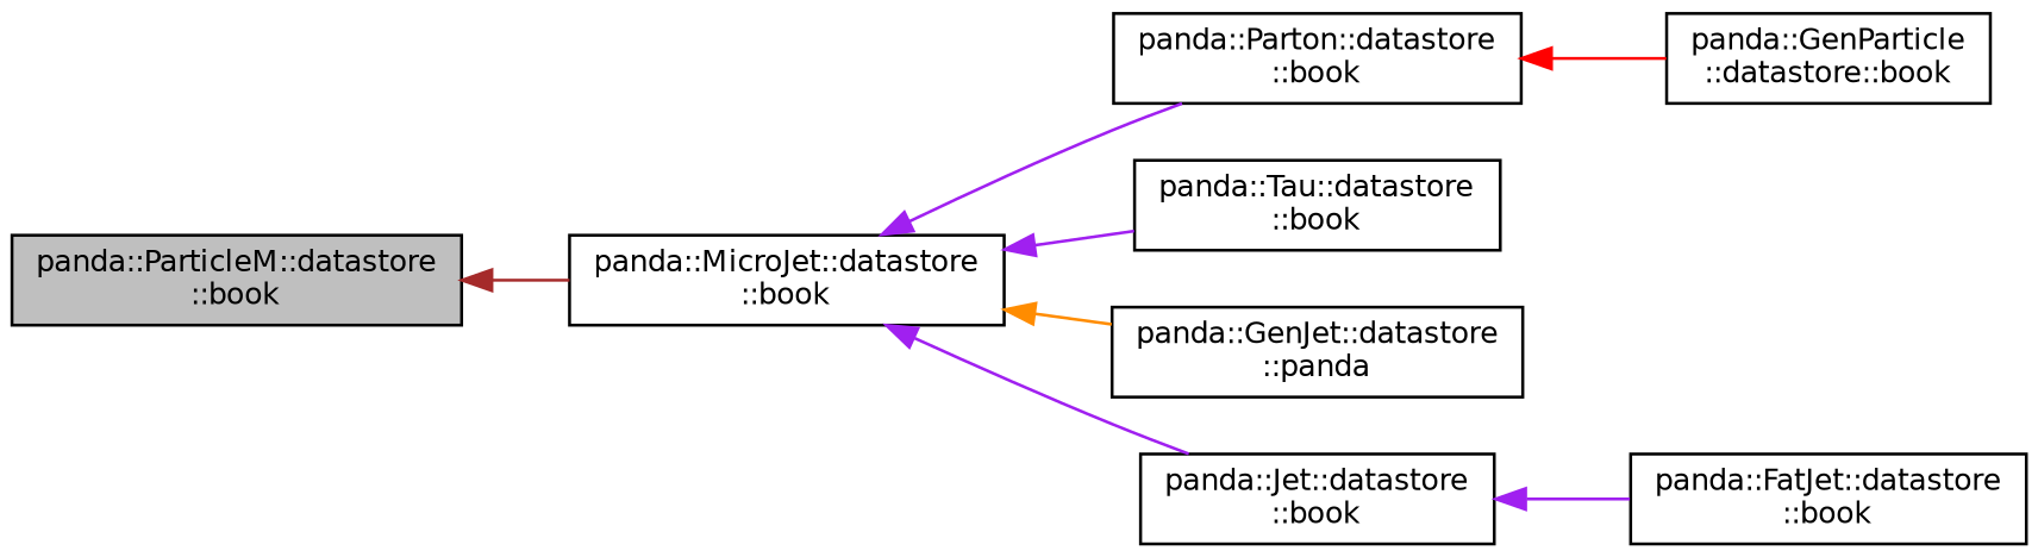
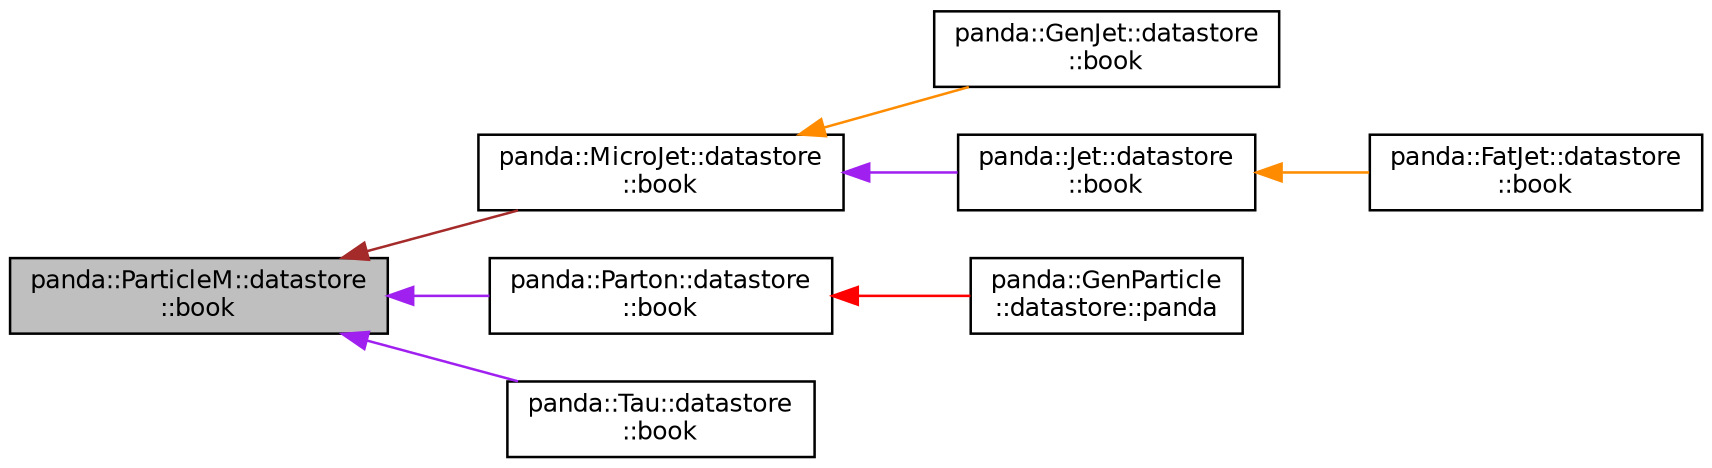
  digraph {
    rankdir=LR
    node [color=black fillcolor=white fontname=Helvetica fontsize=10 shape=record style=filled]
    edge [color=purple dir=back fontname=Helvetica fontsize=10 labelfontname=Helvetica labelfontsize=10 style=solid]
    n1 [fillcolor=grey75 fontcolor=black height=0.2 label="panda::ParticleM::datastore\l::book" width=0.4]
    n2 [height=0.2 label="panda::MicroJet::datastore\l::book" width=0.4]
    n3 [height=0.2 label="panda::Parton::datastore\l::book" width=0.4]
    n4 [height=0.2 label="panda::Tau::datastore\l::book" width=0.4]
-   n5 [height=0.2 label="panda::GenJet::datastore\l::panda" width=0.4]
-   n6 [height=0.2 label="panda::GenParticle\l::datastore::book" width=0.4]
+   n5 [height=0.2 label="panda::GenJet::datastore\l::book" width=0.4]
+   n6 [height=0.2 label="panda::GenParticle\l::datastore::panda" width=0.4]
    n7 [height=0.2 label="panda::Jet::datastore\l::book" width=0.4]
    n8 [height=0.2 label="panda::FatJet::datastore\l::book" width=0.4]
    n1 -> n2 [color=brown]
-   n2 -> n3
-   n2 -> n4
+   n1 -> n3
+   n1 -> n4
    n2 -> n5 [color=darkorange]
    n2 -> n7
    n3 -> n6 [color=red]
-   n7 -> n8
+   n7 -> n8 [color=darkorange]
  }
